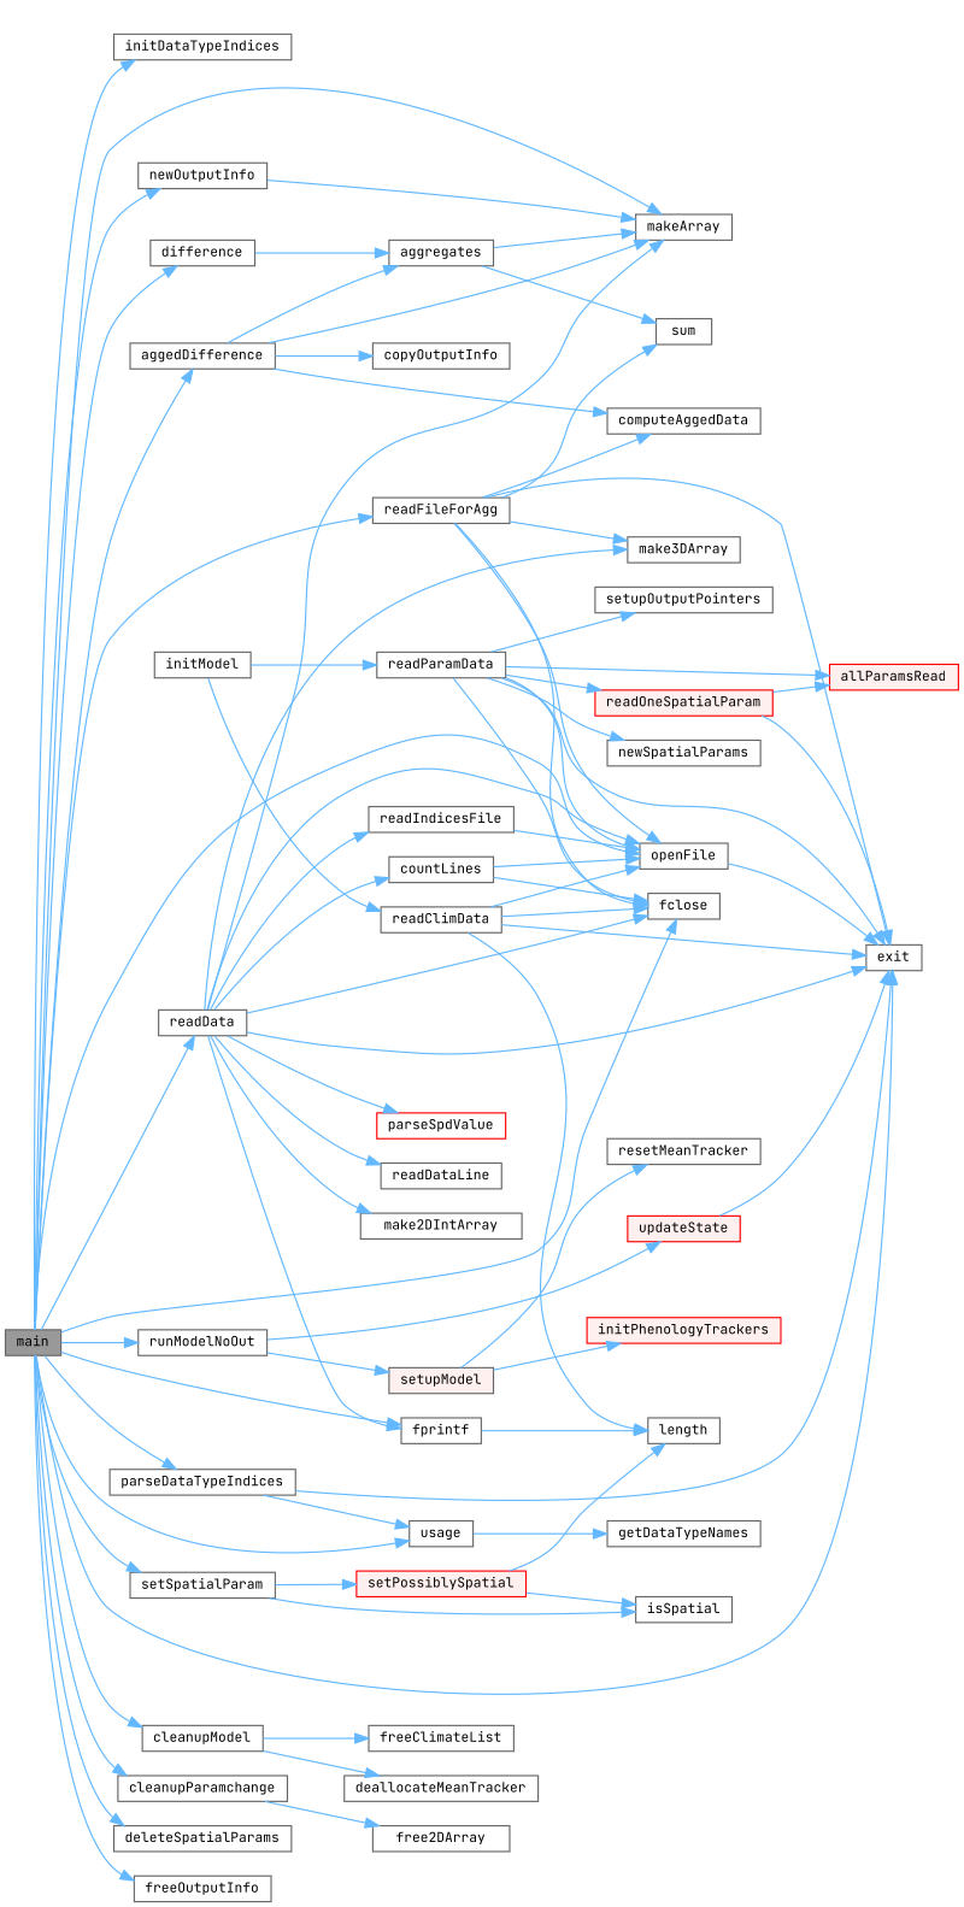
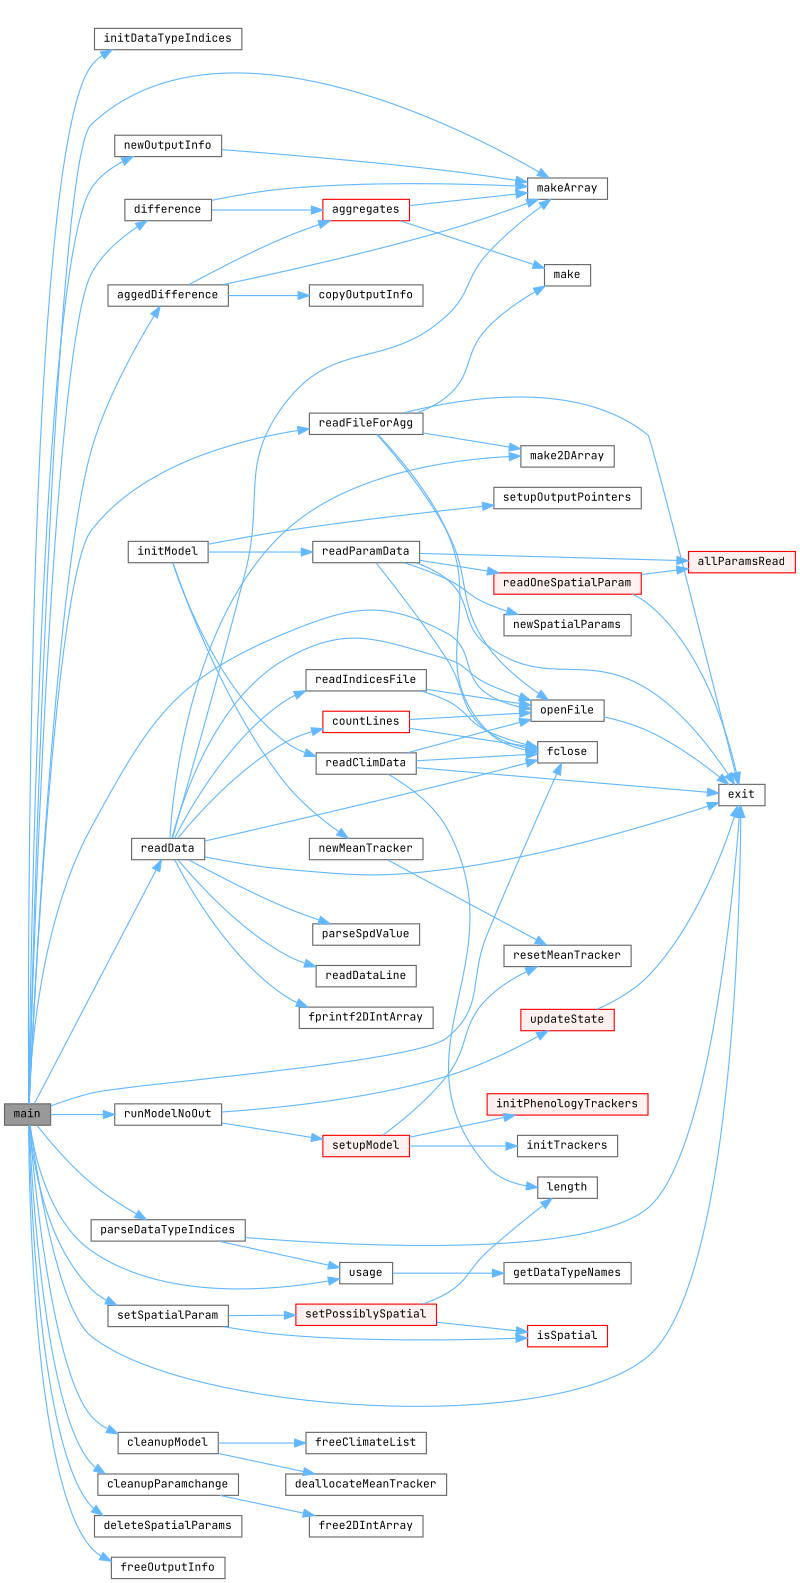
  digraph {
    fontname="JetBrains Mono"
    rankdir=LR
    node [color=grey40 fillcolor=white fontname="JetBrains Mono" fontsize=10 shape=box style=filled]
    edge [color=steelblue1 fontname="JetBrains Mono" fontsize=10 labelfontname=Helvetica labelfontsize=10 style=solid]
    n1 [color=gray40 fillcolor=grey60 fontcolor=black height=0.2 label=main width=0.4]
    n2 [height=0.2 label=aggedDifference width=0.4]
    n3 [height=0.2 label=makeArray width=0.4]
    n4 [height=0.2 label=cleanupModel width=0.4]
    n5 [height=0.2 label=cleanupParamchange width=0.4]
    n6 [height=0.2 label=deleteSpatialParams width=0.4]
    n7 [height=0.2 label=difference width=0.4]
    n8 [height=0.2 label=exit width=0.4]
    n9 [height=0.2 label=fclose width=0.4]
-   n10 [height=0.2 label=fprintf width=0.4]
    n11 [height=0.2 label=freeOutputInfo width=0.4]
    n12 [height=0.2 label=initDataTypeIndices width=0.4]
    n13 [height=0.2 label=openFile width=0.4]
    n14 [height=0.2 label=newOutputInfo width=0.4]
    n15 [height=0.2 label=parseDataTypeIndices width=0.4]
    n16 [height=0.2 label=usage width=0.4]
    n17 [height=0.2 label=readData width=0.4]
    n18 [height=0.2 label=readFileForAgg width=0.4]
    n19 [height=0.2 label=runModelNoOut width=0.4]
    n20 [height=0.2 label=setSpatialParam width=0.4]
-   n21 [height=0.2 label=aggregates width=0.4]
-   n22 [height=0.2 label=computeAggedData width=0.4]
+   n21 [color=red height=0.2 label=aggregates width=0.4]
    n23 [height=0.2 label=copyOutputInfo width=0.4]
    n24 [height=0.2 label=deallocateMeanTracker width=0.4]
    n25 [height=0.2 label=freeClimateList width=0.4]
-   n26 [height=0.2 label=free2DArray width=0.4]
+   n26 [height=0.2 label=free2DIntArray width=0.4]
    n27 [height=0.2 label=length width=0.4]
    n28 [height=0.2 label=initModel width=0.4]
+   n29 [height=0.2 label=newMeanTracker width=0.4]
    n30 [height=0.2 label=readClimData width=0.4]
    n31 [height=0.2 label=readParamData width=0.4]
    n32 [height=0.2 label=setupOutputPointers width=0.4]
    n33 [height=0.2 label=getDataTypeNames width=0.4]
-   n34 [height=0.2 label=countLines width=0.4]
-   n35 [height=0.2 label=make3DArray width=0.4]
-   n36 [height=0.2 label=make2DIntArray width=0.4]
-   n37 [color=red height=0.2 label=parseSpdValue width=0.4]
+   n34 [color=red height=0.2 label=countLines width=0.4]
+   n35 [height=0.2 label=make2DArray width=0.4]
+   n36 [height=0.2 label=fprintf2DIntArray width=0.4]
+   n37 [height=0.2 label=parseSpdValue width=0.4]
    n38 [height=0.2 label=readDataLine width=0.4]
    n39 [height=0.2 label=readIndicesFile width=0.4]
-   n40 [height=0.2 label=sum width=0.4]
-   n41 [fillcolor="#FFF0F0" height=0.2 label=setupModel width=0.4]
+   n40 [height=0.2 label=make width=0.4]
+   n41 [color=red fillcolor="#FFF0F0" height=0.2 label=setupModel width=0.4]
    n42 [color=red fillcolor="#FFF0F0" height=0.2 label=updateState width=0.4]
-   n43 [height=0.2 label=isSpatial width=0.4]
+   n43 [color=red height=0.2 label=isSpatial width=0.4]
    n44 [color=red fillcolor="#FFF0F0" height=0.2 label=setPossiblySpatial width=0.4]
    n45 [height=0.2 label=resetMeanTracker width=0.4]
    n46 [color=red fillcolor="#FFF0F0" height=0.2 label=allParamsRead width=0.4]
    n47 [height=0.2 label=newSpatialParams width=0.4]
    n48 [color=red fillcolor="#FFF0F0" height=0.2 label=readOneSpatialParam width=0.4]
    n49 [color=red fillcolor="#FFF0F0" height=0.2 label=initPhenologyTrackers width=0.4]
+   n50 [height=0.2 label=initTrackers width=0.4]
    n1 -> n2
    n1 -> n3
    n1 -> n4
    n1 -> n5
    n1 -> n6
    n1 -> n7
    n1 -> n8
    n1 -> n9
-   n1 -> n10
    n1 -> n11
    n1 -> n12
    n1 -> n13
    n1 -> n14
    n1 -> n15
    n1 -> n16
    n1 -> n17
    n1 -> n18
    n1 -> n19
    n1 -> n20
    n2 -> n3
    n2 -> n21
-   n2 -> n22
    n2 -> n23
    n4 -> n24
    n4 -> n25
    n5 -> n26
+   n7 -> n3
    n7 -> n21
-   n10 -> n27
    n13 -> n8
    n14 -> n3
    n15 -> n8
    n15 -> n16
    n16 -> n33
    n17 -> n3
    n17 -> n8
    n17 -> n9
-   n17 -> n10
    n17 -> n13
    n17 -> n34
    n17 -> n35
    n17 -> n36
    n17 -> n37
    n17 -> n38
    n17 -> n39
    n18 -> n8
    n18 -> n9
    n18 -> n13
-   n18 -> n22
    n18 -> n35
    n18 -> n40
    n19 -> n41
    n19 -> n42
    n20 -> n43
    n20 -> n44
    n21 -> n3
    n21 -> n40
+   n28 -> n29
    n28 -> n30
    n28 -> n31
-   n31 -> n32
+   n28 -> n32
+   n29 -> n45
    n30 -> n8
    n30 -> n9
    n30 -> n13
    n30 -> n27
    n31 -> n8
    n31 -> n9
-   n31 -> n13
    n31 -> n46
    n31 -> n47
    n31 -> n48
    n34 -> n9
    n34 -> n13
+   n39 -> n9
    n39 -> n13
    n41 -> n45
    n41 -> n49
+   n41 -> n50
    n42 -> n8
    n44 -> n27
    n44 -> n43
    n48 -> n8
    n48 -> n46
  }
